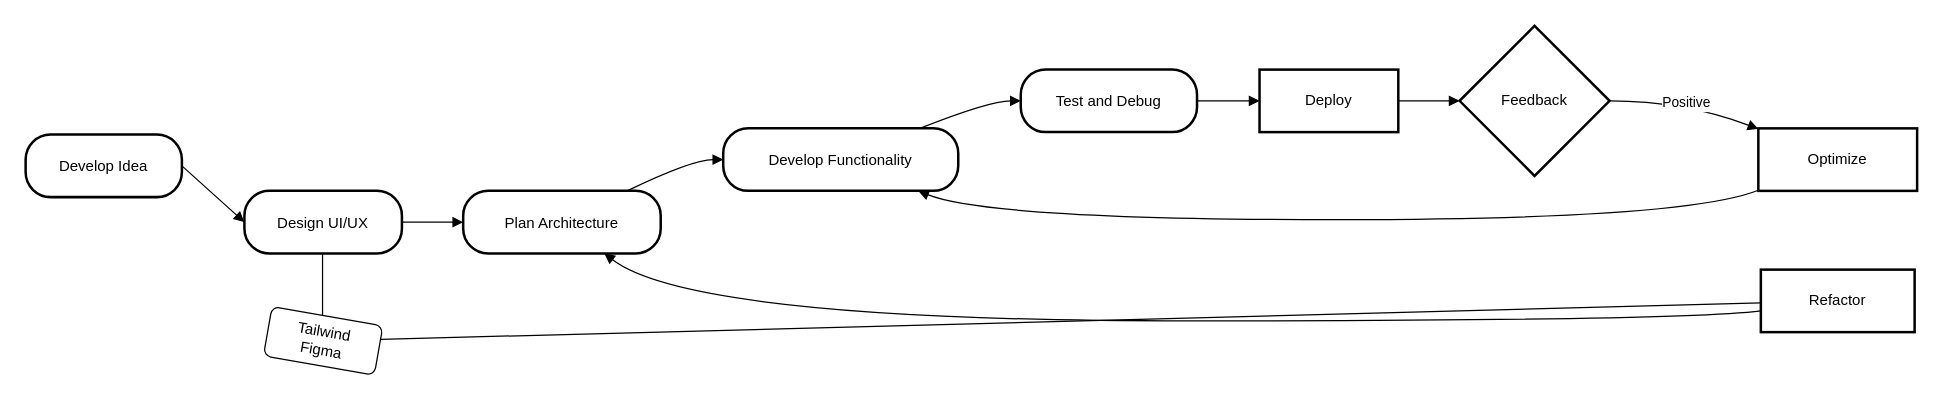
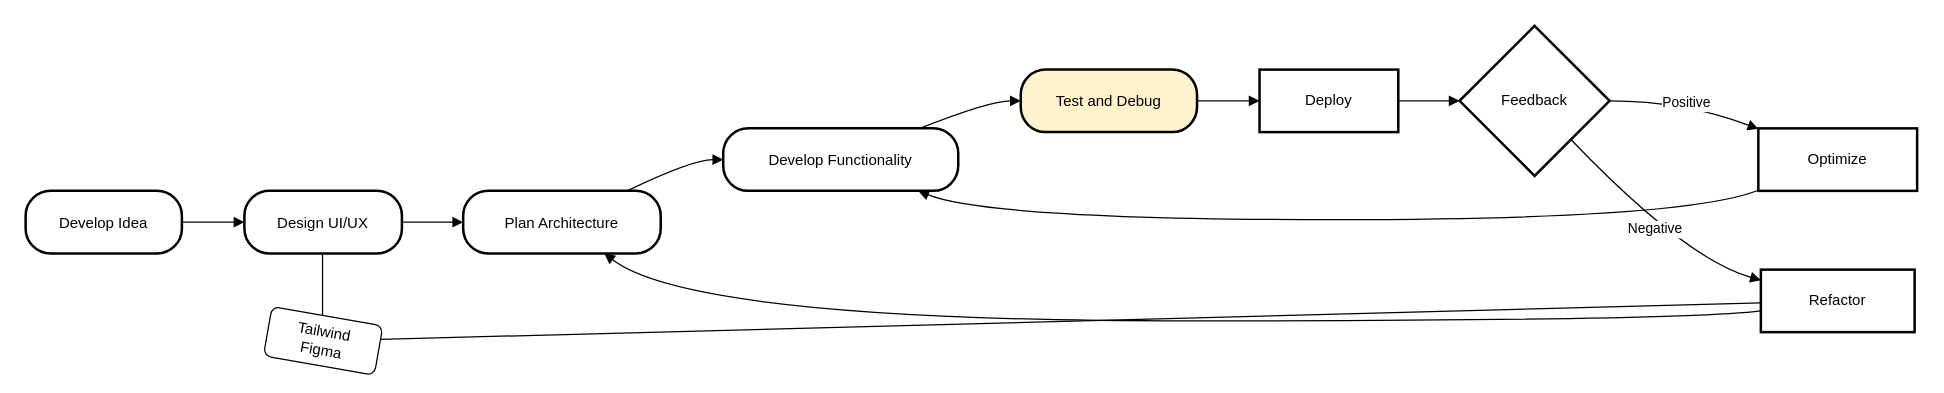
  <mxCell id="0" />
  <mxCell id="1" parent="0" />
- <mxCell id="2" value="Develop Idea" style="rounded=1;arcSize=40;strokeWidth=2" parent="1" vertex="1"><mxGeometry x="20" y="107" width="125" height="50" as="geometry" /></mxCell>
+ <mxCell id="2" value="Develop Idea" style="rounded=1;arcSize=40;strokeWidth=2" parent="1" vertex="1"><mxGeometry x="20" y="152" width="125" height="50" as="geometry" /></mxCell>
  <mxCell id="3" value="Design UI/UX" style="rounded=1;arcSize=40;strokeWidth=2" parent="1" vertex="1"><mxGeometry x="195" y="152" width="126" height="50" as="geometry" /></mxCell>
  <mxCell id="4" value="Plan Architecture" style="rounded=1;arcSize=40;strokeWidth=2" parent="1" vertex="1"><mxGeometry x="370" y="152" width="158" height="50" as="geometry" /></mxCell>
  <mxCell id="5" value="Develop Functionality" style="rounded=1;arcSize=40;strokeWidth=2" parent="1" vertex="1"><mxGeometry x="578" y="102" width="188" height="50" as="geometry" /></mxCell>
- <mxCell id="6" value="Test and Debug" style="rounded=1;arcSize=40;strokeWidth=2" parent="1" vertex="1"><mxGeometry x="816" y="55" width="141" height="50" as="geometry" /></mxCell>
+ <mxCell id="6" value="Test and Debug" style="rounded=1;arcSize=40;strokeWidth=2;fillColor=#fff2cc;" parent="1" vertex="1"><mxGeometry x="816" y="55" width="141" height="50" as="geometry" /></mxCell>
  <mxCell id="7" value="Deploy" style="whiteSpace=wrap;strokeWidth=2;" parent="1" vertex="1"><mxGeometry x="1007" y="55" width="111" height="50" as="geometry" /></mxCell>
  <mxCell id="8" value="Feedback" style="rhombus;strokeWidth=2;whiteSpace=wrap;" parent="1" vertex="1"><mxGeometry x="1167" y="20" width="120" height="120" as="geometry" /></mxCell>
  <mxCell id="9" value="Optimize" style="whiteSpace=wrap;strokeWidth=2;" parent="1" vertex="1"><mxGeometry x="1406" y="102" width="127" height="50" as="geometry" /></mxCell>
  <mxCell id="10" value="Refactor" style="whiteSpace=wrap;strokeWidth=2;" parent="1" vertex="1"><mxGeometry x="1408" y="215" width="123" height="50" as="geometry" /></mxCell>
  <mxCell id="11" value="" style="curved=1;startArrow=none;endArrow=block;exitX=1;exitY=0.5;entryX=0;entryY=0.5;" parent="1" source="2" target="3" edge="1"><mxGeometry relative="1" as="geometry"><Array as="points" /></mxGeometry></mxCell>
  <mxCell id="12" value="" style="curved=1;startArrow=none;endArrow=block;exitX=0.99;exitY=0.5;entryX=0;entryY=0.5;" parent="1" source="3" target="4" edge="1"><mxGeometry relative="1" as="geometry"><Array as="points" /></mxGeometry></mxCell>
  <mxCell id="13" value="" style="curved=1;startArrow=none;endArrow=block;exitX=0.83;exitY=0;entryX=0;entryY=0.5;" parent="1" source="4" target="5" edge="1"><mxGeometry relative="1" as="geometry"><Array as="points"><mxPoint x="553" y="127" /></Array></mxGeometry></mxCell>
  <mxCell id="14" value="" style="curved=1;startArrow=none;endArrow=block;exitX=0.83;exitY=0.01;entryX=0;entryY=0.5;" parent="1" source="5" target="6" edge="1"><mxGeometry relative="1" as="geometry"><Array as="points"><mxPoint x="791" y="80" /></Array></mxGeometry></mxCell>
  <mxCell id="15" value="" style="curved=1;startArrow=none;endArrow=block;exitX=1;exitY=0.5;entryX=0;entryY=0.5;" parent="1" source="6" target="7" edge="1"><mxGeometry relative="1" as="geometry"><Array as="points" /></mxGeometry></mxCell>
  <mxCell id="16" value="" style="curved=1;startArrow=none;endArrow=block;exitX=1;exitY=0.5;entryX=0;entryY=0.5;" parent="1" source="7" target="8" edge="1"><mxGeometry relative="1" as="geometry"><Array as="points" /></mxGeometry></mxCell>
  <mxCell id="17" value="Positive" style="curved=1;startArrow=none;endArrow=block;exitX=1;exitY=0.5;entryX=0;entryY=0.01;" parent="1" source="8" target="9" edge="1"><mxGeometry relative="1" as="geometry"><Array as="points"><mxPoint x="1347" y="80" /></Array></mxGeometry></mxCell>
+ <mxCell id="18" value="Negative" style="curved=1;startArrow=none;endArrow=block;exitX=0.97;exitY=1;entryX=0;entryY=0.17;" parent="1" source="8" target="10" edge="1"><mxGeometry relative="1" as="geometry"><Array as="points"><mxPoint x="1347" y="206" /></Array></mxGeometry></mxCell>
  <mxCell id="19" value="" style="curved=1;startArrow=none;endArrow=block;exitX=0;exitY=0.99;entryX=0.83;entryY=1;" parent="1" source="9" target="5" edge="1"><mxGeometry relative="1" as="geometry"><Array as="points"><mxPoint x="1347" y="175" /><mxPoint x="791" y="175" /></Array></mxGeometry></mxCell>
  <mxCell id="20" value="" style="curved=1;startArrow=none;endArrow=block;exitX=0;exitY=0.66;entryX=0.71;entryY=0.99;" parent="1" source="10" target="4" edge="1"><mxGeometry relative="1" as="geometry"><Array as="points"><mxPoint x="1347" y="256" /><mxPoint x="553" y="256" /></Array></mxGeometry></mxCell>
  <mxCell id="21" value="" style="endArrow=none;html=1;rounded=0;" edge="1" parent="1" source="23" target="10"><mxGeometry width="50" height="50" relative="1" as="geometry"><mxPoint x="83" y="252" as="sourcePoint" /><mxPoint x="70" y="202" as="targetPoint" /></mxGeometry></mxCell>
  <mxCell id="22" value="" style="endArrow=none;html=1;rounded=0;entryX=0.5;entryY=1;entryDx=0;entryDy=0;" edge="1" parent="1"><mxGeometry width="50" height="50" relative="1" as="geometry"><mxPoint x="257.5" y="252" as="sourcePoint" /><mxPoint x="257.5" y="202" as="targetPoint" /></mxGeometry></mxCell>
  <mxCell id="23" value="&lt;div&gt;Tailwind&lt;/div&gt;&lt;div&gt;Figma&lt;br&gt;&lt;/div&gt;" style="rounded=1;whiteSpace=wrap;html=1;rotation=10;" vertex="1" parent="1"><mxGeometry x="213" y="252" width="90" height="40" as="geometry" /></mxCell>
